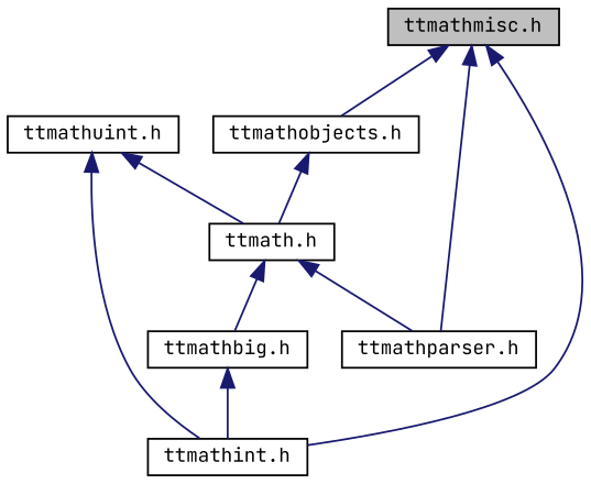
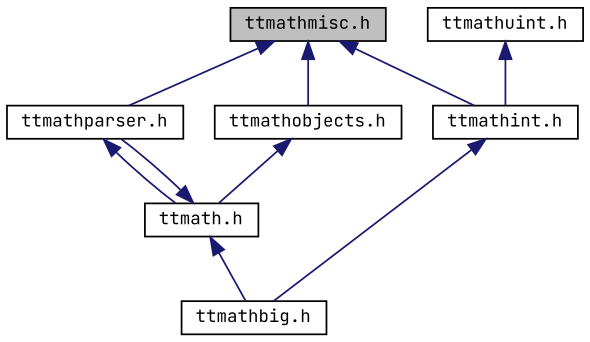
  digraph {
    fontname="JetBrains Mono"
    node [color=black fillcolor=white fontname="JetBrains Mono" fontsize=10 shape=record style=filled]
    edge [color=midnightblue dir=back fontname="JetBrains Mono" fontsize=10 labelfontname=Helvetica labelfontsize=10 style=solid]
    n1 [fillcolor=grey75 fontcolor=black height=0.2 label="ttmathmisc.h" width=0.4]
    n2 [height=0.2 label="ttmathparser.h" width=0.4]
    n3 [height=0.2 label="ttmathobjects.h" width=0.4]
    n4 [height=0.2 label="ttmathint.h" width=0.4]
    n5 [height=0.2 label="ttmathuint.h" width=0.4]
    n6 [height=0.2 label="ttmath.h" width=0.4]
    n7 [height=0.2 label="ttmathbig.h" width=0.4]
    n1 -> n2
    n1 -> n3
    n1 -> n4
-   n5 -> n6
+   n2 -> n6
    n3 -> n6
-   n7 -> n4
+   n4 -> n7
    n5 -> n4
    n6 -> n2
    n6 -> n7
  }
